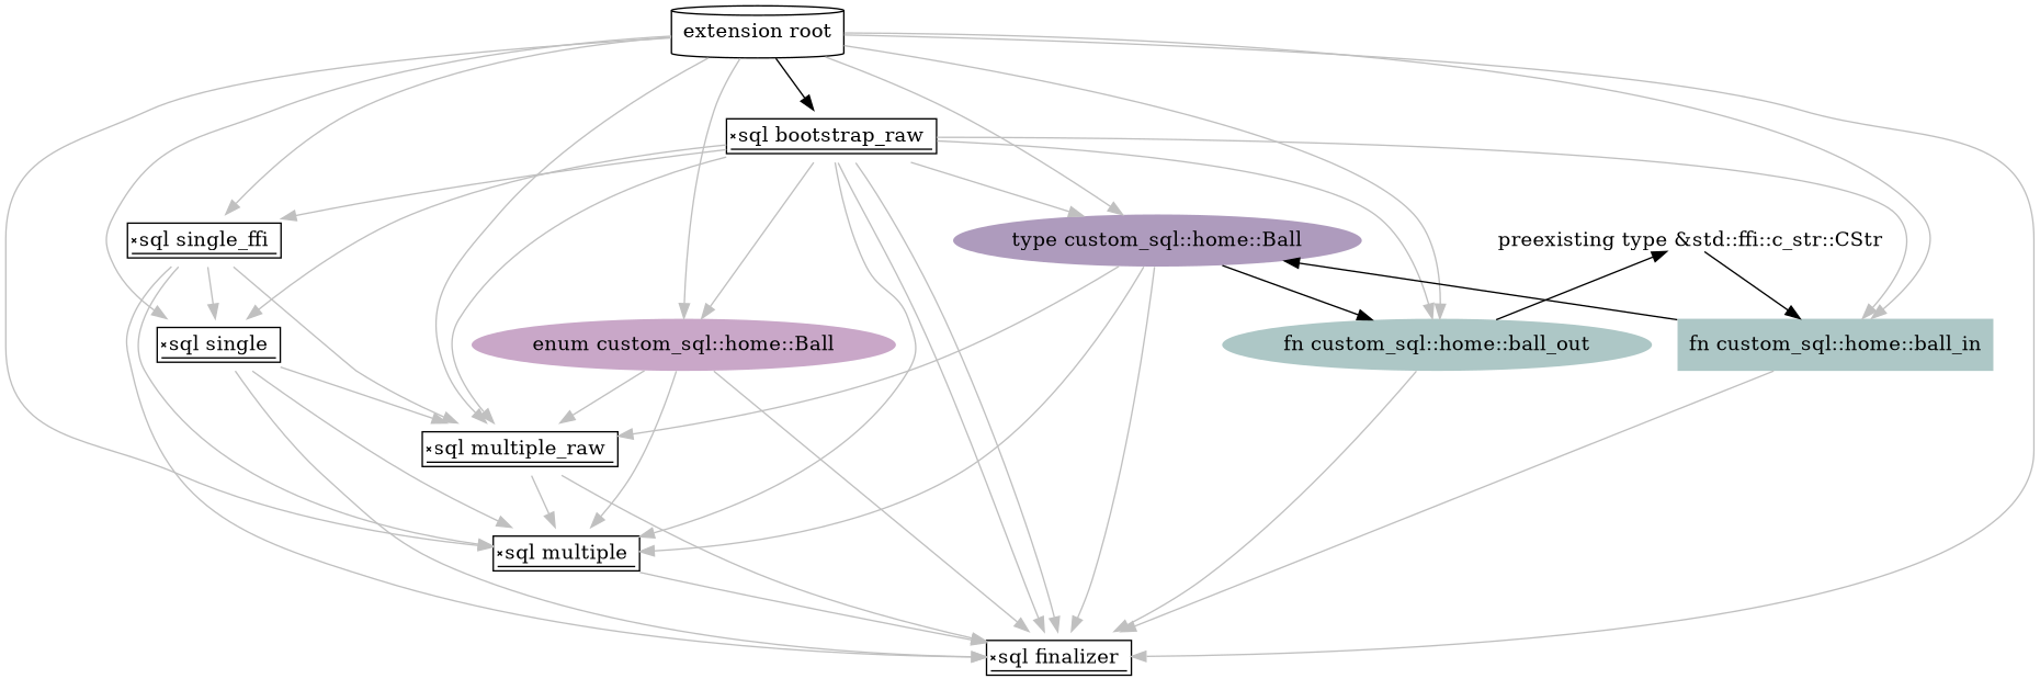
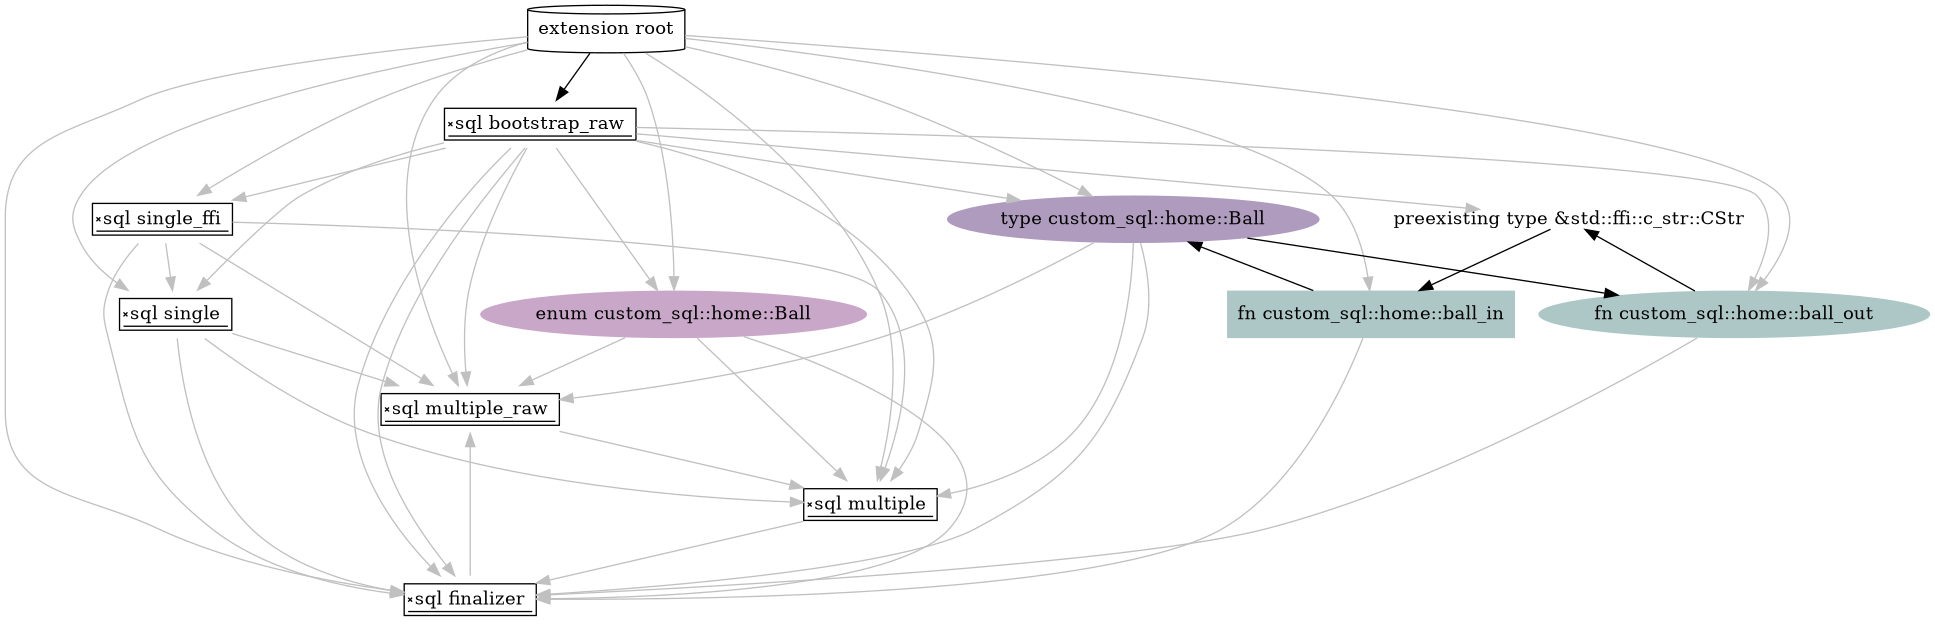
  digraph {
    node [shape=signature weight=3]
    edge [color=gray]
    n1 [label="extension root" shape=cylinder weight=""]
    n2 [label="sql single_ffi"]
    n3 [label="sql single"]
    n4 [label="sql bootstrap_raw"]
    n5 [label="sql multiple_raw"]
    n6 [label="sql finalizer"]
    n7 [label="sql multiple"]
    n8 [fillcolor="#C9A7C8" label="enum custom_sql::home::Ball" penwidth=0 shape=oval style=filled weight=5]
    n9 [fillcolor="#AE9BBD" label="type custom_sql::home::Ball" penwidth=0 shape=oval style=filled weight=5]
    n10 [fillcolor="#ADC7C6" label="fn custom_sql::home::ball_in" penwidth=0 shape=box style=filled weight=4]
    n11 [fillcolor="#ADC7C6" label="fn custom_sql::home::ball_out" penwidth=0 shape=ellipse style=filled weight=4]
    n12 [label="preexisting type &std::ffi::c_str::CStr" shape=plain weight=""]
    n1 -> n2
    n1 -> n3
    n1 -> n4 [color=black]
    n1 -> n5
    n1 -> n6
    n1 -> n7
    n1 -> n8
    n1 -> n9
    n1 -> n10
    n1 -> n11
    n2 -> n3
    n2 -> n5
    n2 -> n6
    n2 -> n7
    n3 -> n5
    n3 -> n6
    n3 -> n7
    n4 -> n2
    n4 -> n3
    n4 -> n5
    n4 -> n6
    n4 -> n6
    n4 -> n7
    n4 -> n8
    n4 -> n9
-   n4 -> n10
+   n4 -> n12
    n4 -> n11
-   n5 -> n6
+   n6 -> n5
    n5 -> n7
    n7 -> n6
    n8 -> n5
    n8 -> n6
    n8 -> n7
    n9 -> n5
    n9 -> n6
    n9 -> n7
    n9 -> n10 [color=black dir=back]
    n9 -> n11 [color=black]
    n10 -> n6
    n11 -> n6
    n12 -> n10 [color=black]
    n12 -> n11 [color=black dir=back]
  }
